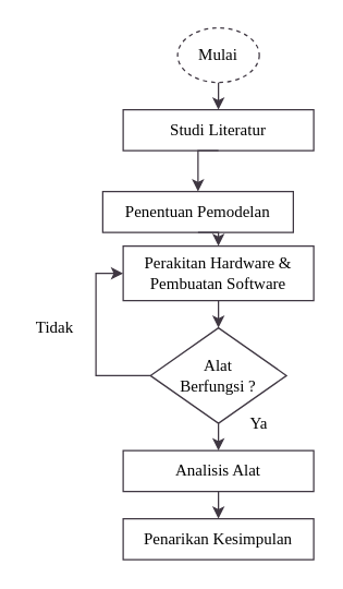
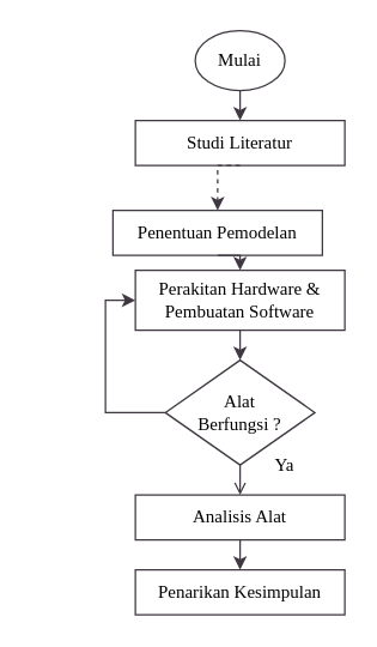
  <mxCell id="0" />
  <mxCell id="1" parent="0" />
  <mxCell id="2" style="edgeStyle=orthogonalEdgeStyle;rounded=0;orthogonalLoop=1;jettySize=auto;html=1;exitX=0.5;exitY=1;exitDx=0;exitDy=0;entryX=0.5;entryY=0;entryDx=0;entryDy=0;strokeColor=#3f3742;" edge="1" parent="1" source="3" target="5"><mxGeometry relative="1" as="geometry" /></mxCell>
- <mxCell id="3" value="&lt;font face=&quot;Livvic&quot; data-font-src=&quot;https://fonts.googleapis.com/css?family=Livvic&quot; style=&quot;font-size: 12px&quot;&gt;Mulai&lt;/font&gt;" style="ellipse;whiteSpace=wrap;html=1;strokeColor=#3f3742;fillColor=none;dashed=1;" vertex="1" parent="1"><mxGeometry x="130" y="20" width="60" height="40" as="geometry" /></mxCell>
- <mxCell id="4" style="edgeStyle=orthogonalEdgeStyle;rounded=0;orthogonalLoop=1;jettySize=auto;html=1;exitX=0.5;exitY=1;exitDx=0;exitDy=0;entryX=0.5;entryY=0;entryDx=0;entryDy=0;strokeColor=#3f3742;" edge="1" parent="1" source="5" target="7"><mxGeometry relative="1" as="geometry" /></mxCell>
+ <mxCell id="3" value="&lt;font face=&quot;Livvic&quot; data-font-src=&quot;https://fonts.googleapis.com/css?family=Livvic&quot; style=&quot;font-size: 12px&quot;&gt;Mulai&lt;/font&gt;" style="ellipse;whiteSpace=wrap;html=1;strokeColor=#3f3742;fillColor=none;" vertex="1" parent="1"><mxGeometry x="130" y="20" width="60" height="40" as="geometry" /></mxCell>
+ <mxCell id="4" style="edgeStyle=orthogonalEdgeStyle;rounded=0;orthogonalLoop=1;jettySize=auto;html=1;exitX=0.5;exitY=1;exitDx=0;exitDy=0;entryX=0.5;entryY=0;entryDx=0;entryDy=0;strokeColor=#3f3742;dashed=1;" edge="1" parent="1" source="5" target="7"><mxGeometry relative="1" as="geometry" /></mxCell>
  <mxCell id="5" value="&lt;font face=&quot;Livvic&quot; data-font-src=&quot;https://fonts.googleapis.com/css?family=Livvic&quot;&gt;Studi Literatur&lt;/font&gt;" style="rounded=0;whiteSpace=wrap;html=1;strokeColor=#3f3742;fillColor=none;" vertex="1" parent="1"><mxGeometry x="90" y="80" width="140" height="30" as="geometry" /></mxCell>
  <mxCell id="6" style="edgeStyle=orthogonalEdgeStyle;rounded=0;orthogonalLoop=1;jettySize=auto;html=1;exitX=0.5;exitY=1;exitDx=0;exitDy=0;entryX=0.5;entryY=0;entryDx=0;entryDy=0;strokeColor=#3f3742;" edge="1" parent="1" source="7" target="9"><mxGeometry relative="1" as="geometry" /></mxCell>
  <mxCell id="7" value="&lt;font face=&quot;Livvic&quot; data-font-src=&quot;https://fonts.googleapis.com/css?family=Livvic&quot;&gt;Penentuan Pemodelan&lt;/font&gt;" style="rounded=0;whiteSpace=wrap;html=1;strokeColor=#3f3742;fillColor=none;" vertex="1" parent="1"><mxGeometry x="75" y="140" width="140" height="30" as="geometry" /></mxCell>
  <mxCell id="8" style="edgeStyle=orthogonalEdgeStyle;rounded=0;orthogonalLoop=1;jettySize=auto;html=1;exitX=0.5;exitY=1;exitDx=0;exitDy=0;entryX=0.5;entryY=0;entryDx=0;entryDy=0;strokeColor=#3f3742;" edge="1" parent="1" source="9" target="12"><mxGeometry relative="1" as="geometry" /></mxCell>
  <mxCell id="9" value="&lt;font face=&quot;Livvic&quot; data-font-src=&quot;https://fonts.googleapis.com/css?family=Livvic&quot;&gt;Perakitan Hardware &amp;amp; Pembuatan Software&lt;/font&gt;" style="rounded=0;whiteSpace=wrap;html=1;strokeColor=#3f3742;fillColor=none;" vertex="1" parent="1"><mxGeometry x="90" y="180" width="140" height="40" as="geometry" /></mxCell>
- <mxCell id="10" style="edgeStyle=orthogonalEdgeStyle;rounded=0;orthogonalLoop=1;jettySize=auto;html=1;exitX=0.5;exitY=1;exitDx=0;exitDy=0;entryX=0.5;entryY=0;entryDx=0;entryDy=0;strokeColor=#3f3742;" edge="1" parent="1" source="12" target="14"><mxGeometry relative="1" as="geometry" /></mxCell>
+ <mxCell id="10" style="edgeStyle=orthogonalEdgeStyle;rounded=0;orthogonalLoop=1;jettySize=auto;html=1;exitX=0.5;exitY=1;exitDx=0;exitDy=0;entryX=0.5;entryY=0;entryDx=0;entryDy=0;strokeColor=#3f3742;endArrow=open;" edge="1" parent="1" source="12" target="14"><mxGeometry relative="1" as="geometry" /></mxCell>
  <mxCell id="11" style="edgeStyle=orthogonalEdgeStyle;rounded=0;orthogonalLoop=1;jettySize=auto;html=1;exitX=0;exitY=0.5;exitDx=0;exitDy=0;entryX=0;entryY=0.5;entryDx=0;entryDy=0;strokeColor=#3f3742;" edge="1" parent="1" source="12" target="9"><mxGeometry relative="1" as="geometry" /></mxCell>
  <mxCell id="12" value="&lt;font face=&quot;Livvic&quot; data-font-src=&quot;https://fonts.googleapis.com/css?family=Livvic&quot;&gt;Alat&lt;br&gt;Berfungsi ?&lt;/font&gt;" style="rhombus;whiteSpace=wrap;html=1;strokeColor=#3f3742;fillColor=none;" vertex="1" parent="1"><mxGeometry x="110" y="240" width="100" height="70" as="geometry" /></mxCell>
  <mxCell id="13" style="edgeStyle=orthogonalEdgeStyle;rounded=0;orthogonalLoop=1;jettySize=auto;html=1;exitX=0.5;exitY=1;exitDx=0;exitDy=0;entryX=0.5;entryY=0;entryDx=0;entryDy=0;strokeColor=#3f3742;" edge="1" parent="1" source="14" target="15"><mxGeometry relative="1" as="geometry" /></mxCell>
  <mxCell id="14" value="&lt;font face=&quot;Livvic&quot; data-font-src=&quot;https://fonts.googleapis.com/css?family=Livvic&quot;&gt;Analisis Alat&lt;/font&gt;" style="rounded=0;whiteSpace=wrap;html=1;strokeColor=#3f3742;fillColor=none;" vertex="1" parent="1"><mxGeometry x="90" y="330" width="140" height="30" as="geometry" /></mxCell>
  <mxCell id="15" value="&lt;font face=&quot;Livvic&quot; data-font-src=&quot;https://fonts.googleapis.com/css?family=Livvic&quot;&gt;Penarikan Kesimpulan&lt;/font&gt;" style="rounded=0;whiteSpace=wrap;html=1;strokeColor=#3f3742;fillColor=none;" vertex="1" parent="1"><mxGeometry x="90" y="380" width="140" height="30" as="geometry" /></mxCell>
  <mxCell id="16" value="&lt;font face=&quot;Livvic&quot; data-font-src=&quot;https://fonts.googleapis.com/css?family=Livvic&quot;&gt;Ya&lt;/font&gt;" style="text;html=1;strokeColor=none;fillColor=none;align=center;verticalAlign=middle;whiteSpace=wrap;rounded=0;" vertex="1" parent="1"><mxGeometry x="170" y="300" width="40" height="20" as="geometry" /></mxCell>
- <mxCell id="17" value="&lt;font face=&quot;Livvic&quot; data-font-src=&quot;https://fonts.googleapis.com/css?family=Livvic&quot;&gt;Tidak&lt;/font&gt;" style="text;html=1;strokeColor=none;fillColor=none;align=center;verticalAlign=middle;whiteSpace=wrap;rounded=0;" vertex="1" parent="1"><mxGeometry x="20" y="230" width="40" height="20" as="geometry" /></mxCell>
